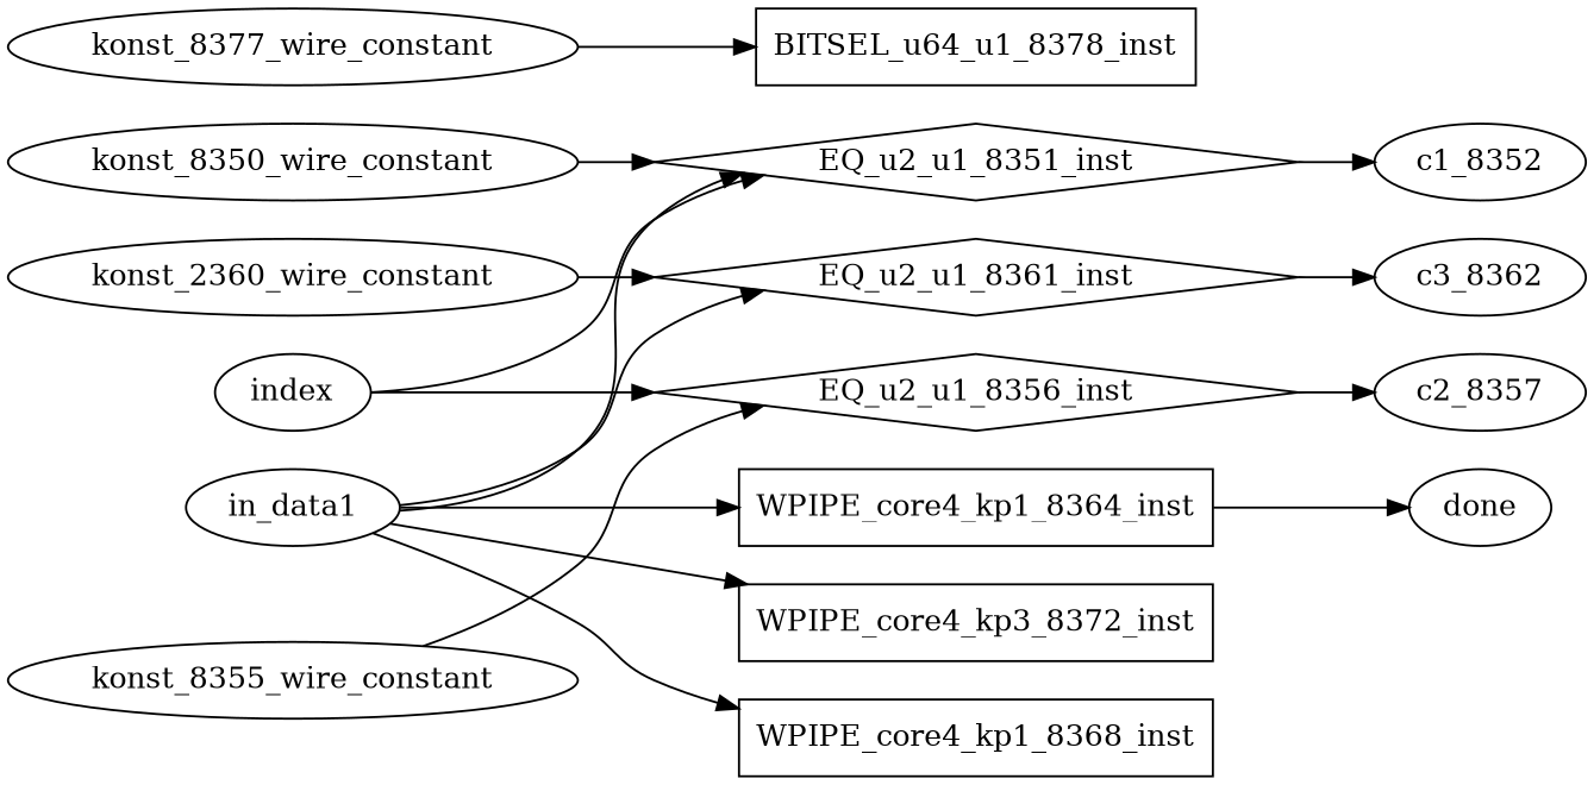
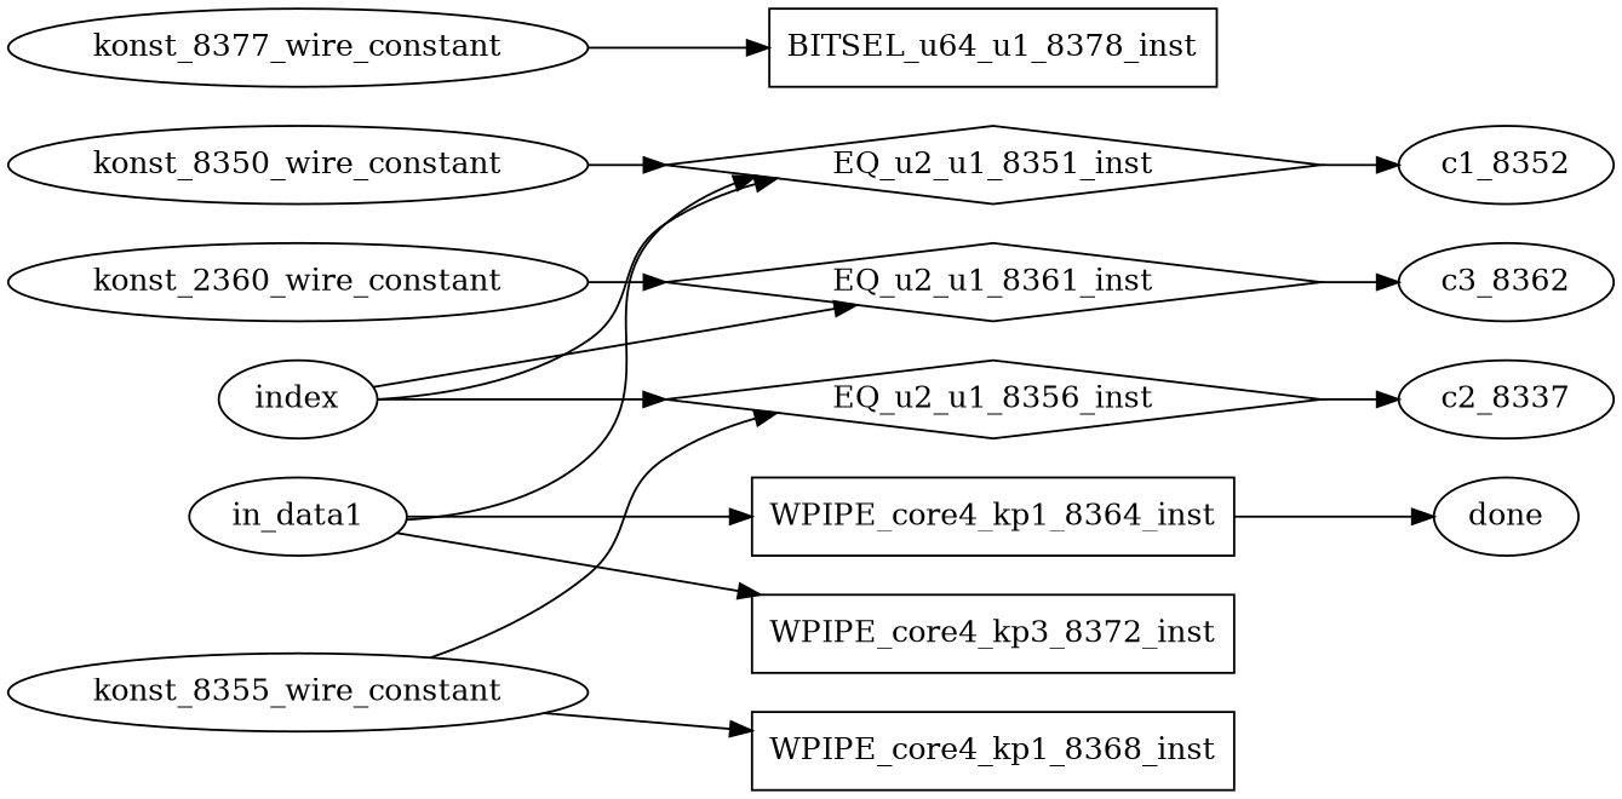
  digraph {
    rankdir=LR
    node [shape=ellipse]
    EQ_u2_u1_8351_inst [shape=diamond]
    konst_8350_wire_constant
    c1_8352
    EQ_u2_u1_8356_inst [shape=diamond]
    konst_8355_wire_constant
-   c2_8357
+   c2_8357 [label=c2_8337]
    n7 [label=konst_2360_wire_constant]
    EQ_u2_u1_8361_inst [shape=diamond]
    c3_8362
    BITSEL_u64_u1_8378_inst [shape=rectangle]
    konst_8377_wire_constant
    done [shape=""]
    in_data1 [shape=""]
    WPIPE_core4_kp1_8364_inst [shape=rectangle]
    n15 [label=WPIPE_core4_kp1_8368_inst shape=rectangle]
    WPIPE_core4_kp3_8372_inst [shape=rectangle]
    index [shape=""]
    EQ_u2_u1_8351_inst -> c1_8352
    konst_8350_wire_constant -> EQ_u2_u1_8351_inst
    EQ_u2_u1_8356_inst -> c2_8357
    konst_8355_wire_constant -> EQ_u2_u1_8356_inst
    n7 -> EQ_u2_u1_8361_inst
    EQ_u2_u1_8361_inst -> c3_8362
    konst_8377_wire_constant -> BITSEL_u64_u1_8378_inst
    in_data1 -> EQ_u2_u1_8351_inst
    in_data1 -> WPIPE_core4_kp1_8364_inst
-   in_data1 -> n15
+   konst_8355_wire_constant -> n15
    in_data1 -> WPIPE_core4_kp3_8372_inst
    WPIPE_core4_kp1_8364_inst -> done
    index -> EQ_u2_u1_8351_inst
    index -> EQ_u2_u1_8356_inst
-   in_data1 -> EQ_u2_u1_8361_inst
+   index -> EQ_u2_u1_8361_inst
  }
